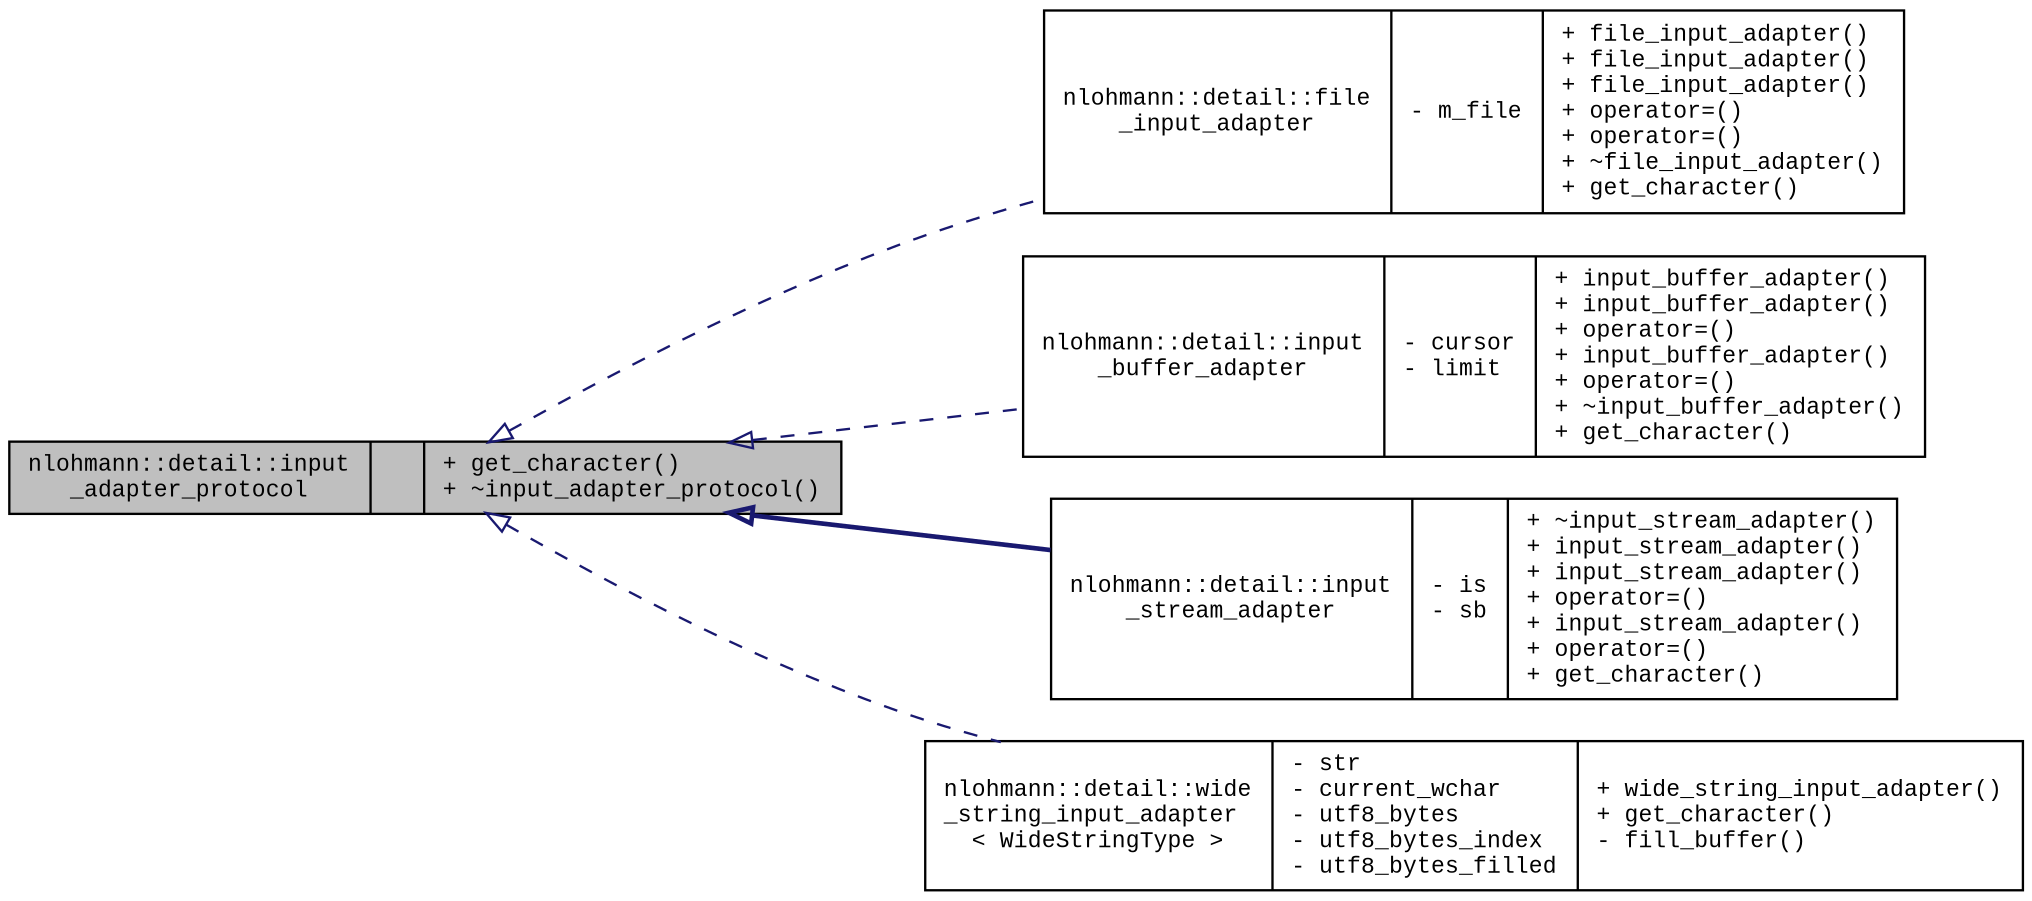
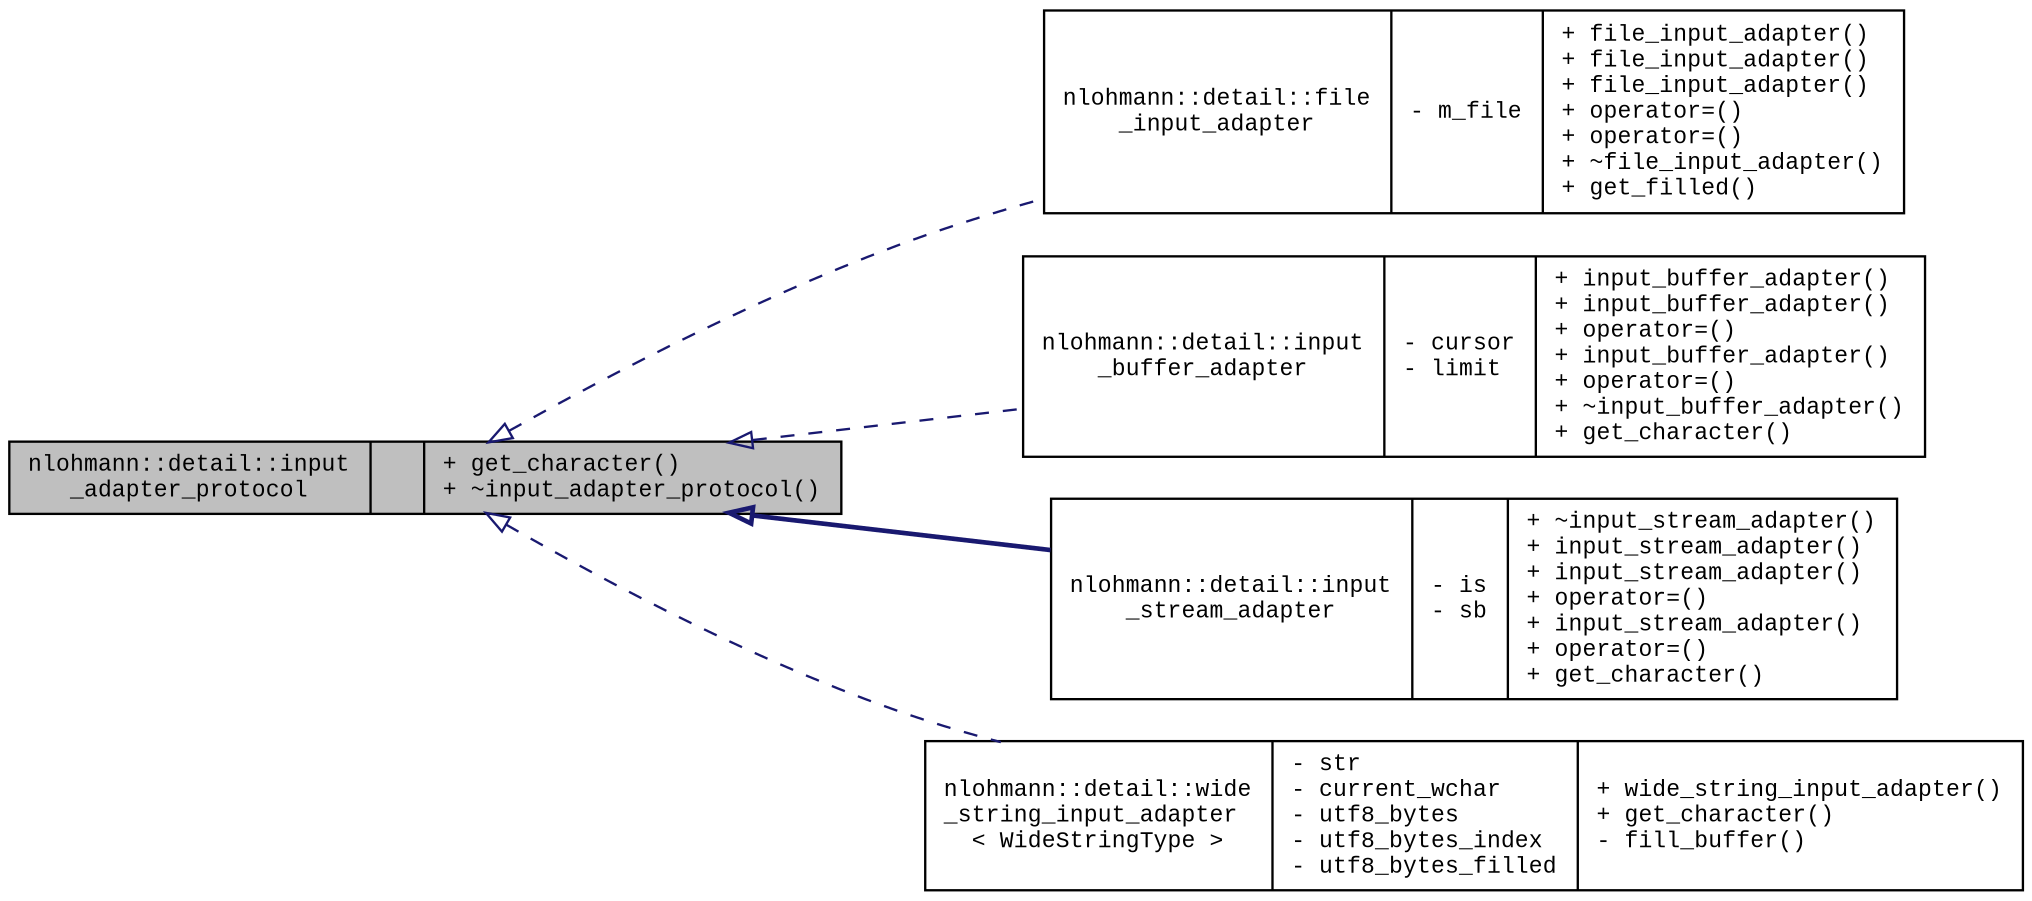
  digraph {
    rankdir=LR
    fontname="Liberation Mono"
    node [color=black fillcolor=white fontname="Liberation Mono" fontsize=10 shape=record style=filled]
    edge [arrowtail=onormal color=midnightblue dir=back fontname="Liberation Mono" fontsize=10 labelfontname=Helvetica labelfontsize=10 style=dashed]
    n1 [fillcolor=grey75 fontcolor=black height=0.2 label="{nlohmann::detail::input\l_adapter_protocol\n||+ get_character()\l+ ~input_adapter_protocol()\l}" width=0.4]
-   n2 [height=0.2 label="{nlohmann::detail::file\l_input_adapter\n|- m_file\l|+ file_input_adapter()\l+ file_input_adapter()\l+ file_input_adapter()\l+ operator=()\l+ operator=()\l+ ~file_input_adapter()\l+ get_character()\l}" width=0.4]
+   n2 [height=0.2 label="{nlohmann::detail::file\l_input_adapter\n|- m_file\l|+ file_input_adapter()\l+ file_input_adapter()\l+ file_input_adapter()\l+ operator=()\l+ operator=()\l+ ~file_input_adapter()\l+ get_filled()\l}" width=0.4]
    n3 [height=0.2 label="{nlohmann::detail::input\l_buffer_adapter\n|- cursor\l- limit\l|+ input_buffer_adapter()\l+ input_buffer_adapter()\l+ operator=()\l+ input_buffer_adapter()\l+ operator=()\l+ ~input_buffer_adapter()\l+ get_character()\l}" width=0.4]
    n4 [height=0.2 label="{nlohmann::detail::input\l_stream_adapter\n|- is\l- sb\l|+ ~input_stream_adapter()\l+ input_stream_adapter()\l+ input_stream_adapter()\l+ operator=()\l+ input_stream_adapter()\l+ operator=()\l+ get_character()\l}" width=0.4]
    n5 [height=0.2 label="{nlohmann::detail::wide\l_string_input_adapter\l\< WideStringType \>\n|- str\l- current_wchar\l- utf8_bytes\l- utf8_bytes_index\l- utf8_bytes_filled\l|+ wide_string_input_adapter()\l+ get_character()\l- fill_buffer()\l}" width=0.4]
    n1 -> n2
    n1 -> n3
    n1 -> n4 [style=bold]
    n1 -> n5
  }
